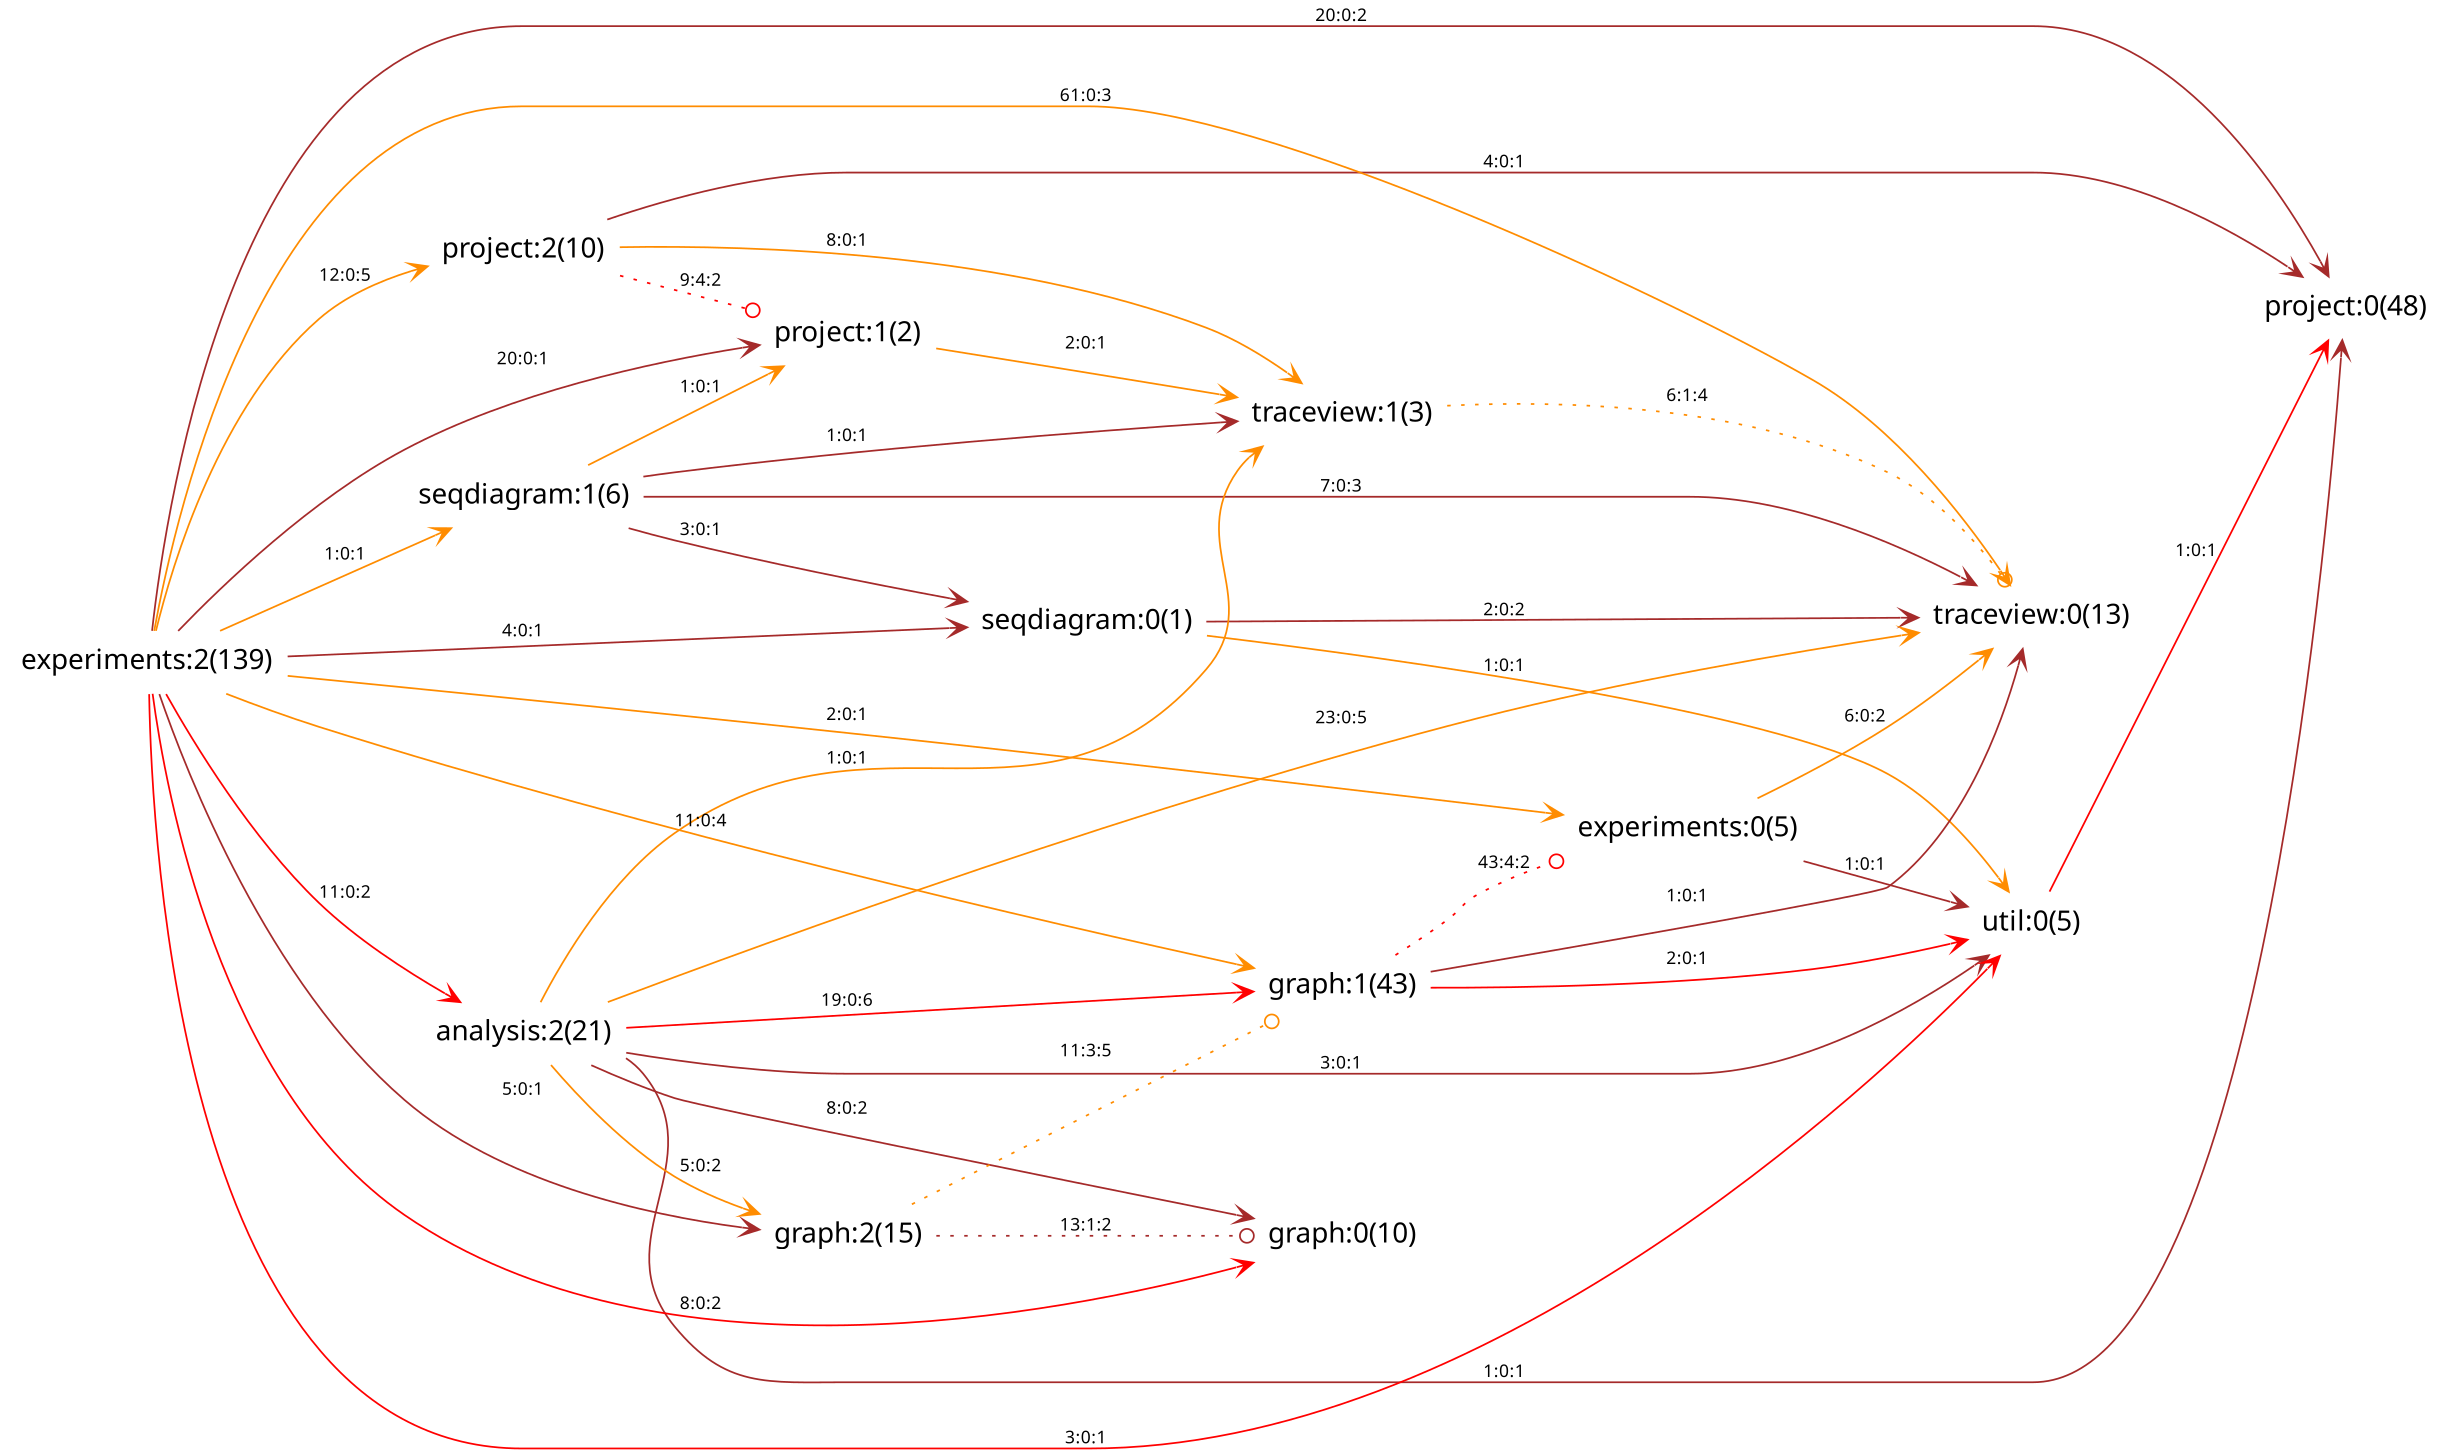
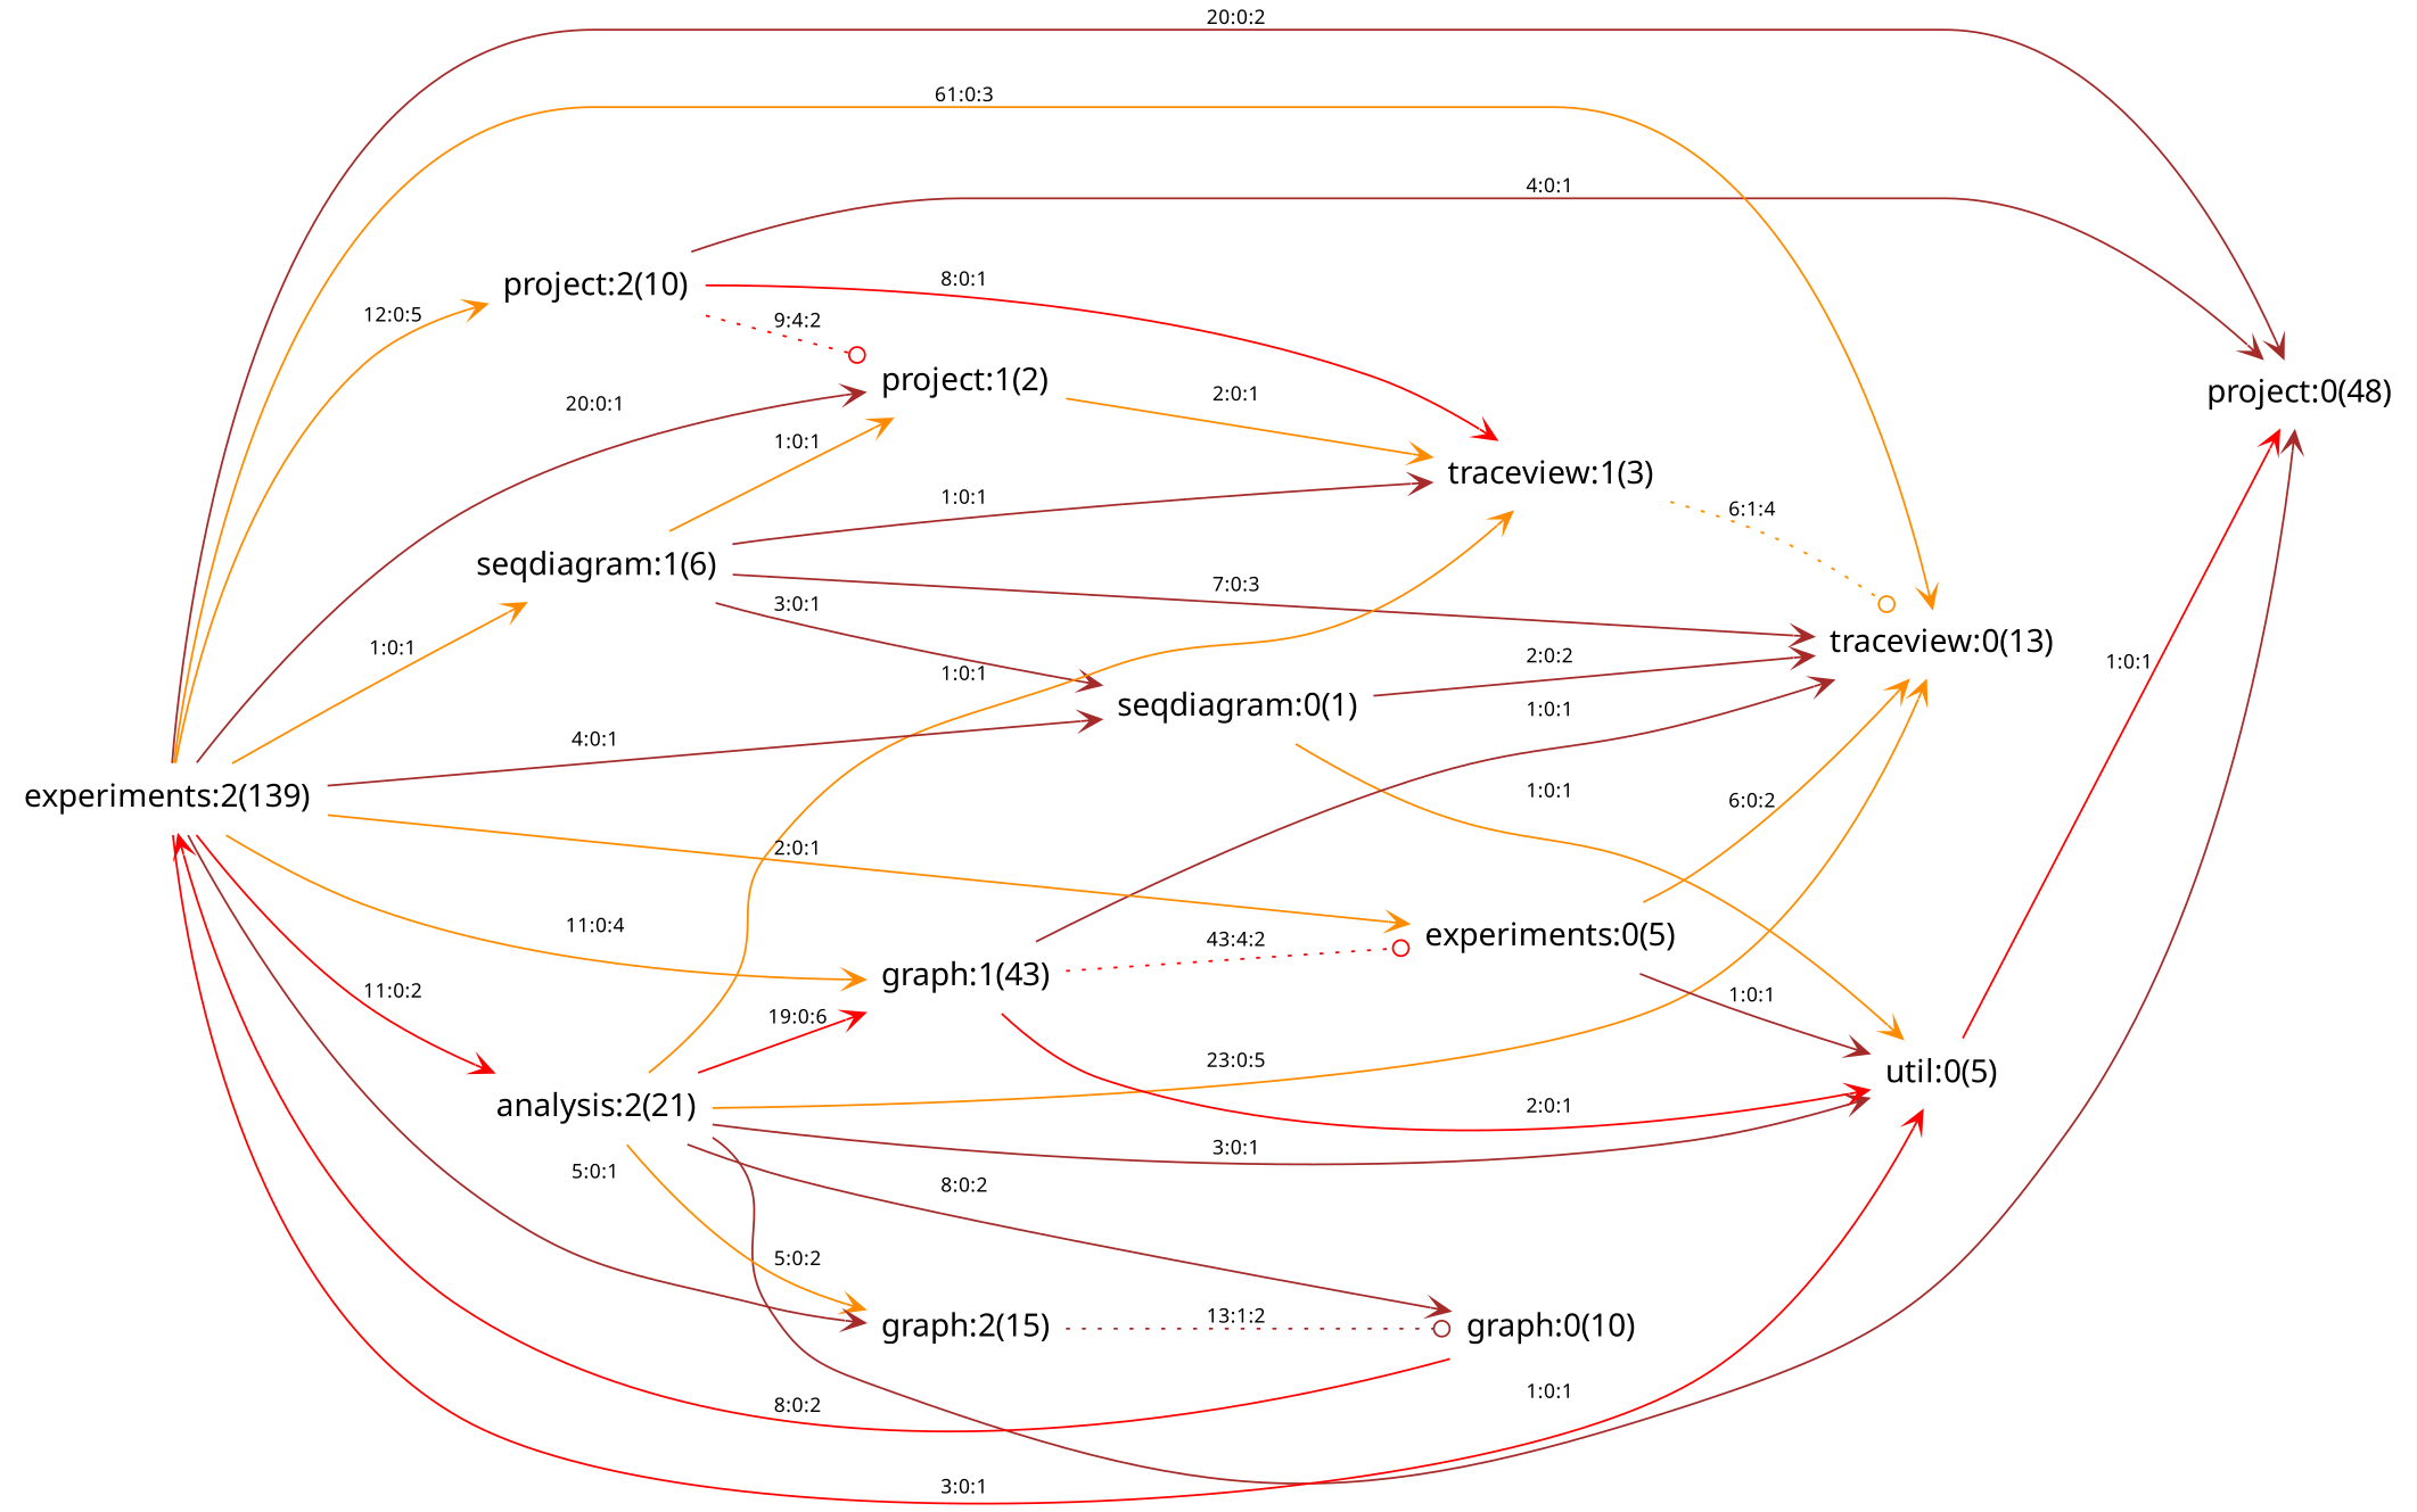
  digraph {
    rankdir=LR
    node [fontname=Skia fontsize=16 shape=plaintext]
    edge [arrowhead=vee color=brown fontname=Skia fontsize=10]
    n1 [label="project:0(48)"]
    n2 [label="seqdiagram:1(6)"]
    n3 [label="traceview:0(13)"]
    n4 [label="project:1(2)"]
    n5 [label="seqdiagram:0(1)"]
    n6 [label="traceview:1(3)"]
    n7 [label="util:0(5)"]
    n8 [label="project:2(10)"]
    n9 [label="analysis:2(21)"]
    n10 [label="graph:0(10)"]
    n11 [label="graph:1(43)"]
    n12 [label="graph:2(15)"]
    n13 [label="experiments:0(5)"]
    n14 [label="experiments:2(139)"]
    n2 -> n3 [label="7:0:3"]
    n2 -> n4 [color=darkorange label="1:0:1"]
    n2 -> n5 [label="3:0:1"]
    n2 -> n6 [label="1:0:1"]
    n4 -> n6 [color=darkorange label="2:0:1"]
    n5 -> n3 [label="2:0:2"]
    n5 -> n7 [color=darkorange label="1:0:1"]
    n6 -> n3 [arrowhead=odot color=darkorange label="6:1:4" style=dotted]
    n7 -> n1 [color=red label="1:0:1"]
    n8 -> n1 [label="4:0:1"]
    n8 -> n4 [arrowhead=odot color=red label="9:4:2" style=dotted]
-   n8 -> n6 [color=darkorange label="8:0:1"]
+   n8 -> n6 [color=red label="8:0:1"]
    n9 -> n1 [label="1:0:1"]
    n9 -> n3 [color=darkorange label="23:0:5"]
    n9 -> n6 [color=darkorange label="1:0:1"]
    n9 -> n7 [label="3:0:1"]
    n9 -> n10 [label="8:0:2"]
    n9 -> n11 [color=red label="19:0:6"]
    n9 -> n12 [color=darkorange label="5:0:2"]
    n11 -> n3 [label="1:0:1"]
    n11 -> n7 [color=red label="2:0:1"]
    n11 -> n13 [arrowhead=odot color=red label="43:4:2" style=dotted]
    n12 -> n10 [arrowhead=odot label="13:1:2" style=dotted]
-   n12 -> n11 [arrowhead=odot color=darkorange label="11:3:5" style=dotted]
    n13 -> n3 [color=darkorange label="6:0:2"]
    n13 -> n7 [label="1:0:1"]
    n14 -> n1 [label="20:0:2"]
    n14 -> n2 [color=darkorange label="1:0:1"]
    n14 -> n3 [color=darkorange label="61:0:3"]
    n14 -> n4 [label="20:0:1"]
    n14 -> n5 [label="4:0:1"]
    n14 -> n7 [color=red label="3:0:1"]
    n14 -> n8 [color=darkorange label="12:0:5"]
    n14 -> n9 [color=red label="11:0:2"]
-   n14 -> n10 [color=red label="8:0:2"]
+   n10 -> n14 [color=red label="8:0:2"]
    n14 -> n11 [color=darkorange label="11:0:4"]
    n14 -> n12 [label="5:0:1"]
    n14 -> n13 [color=darkorange label="2:0:1"]
  }
